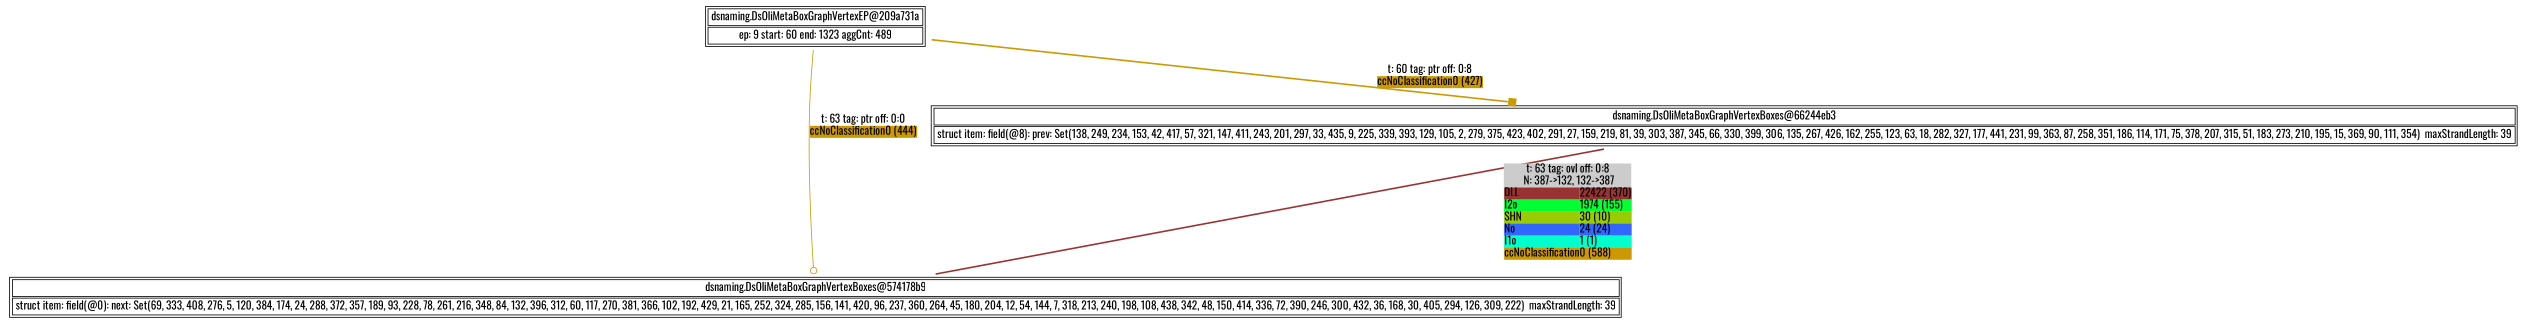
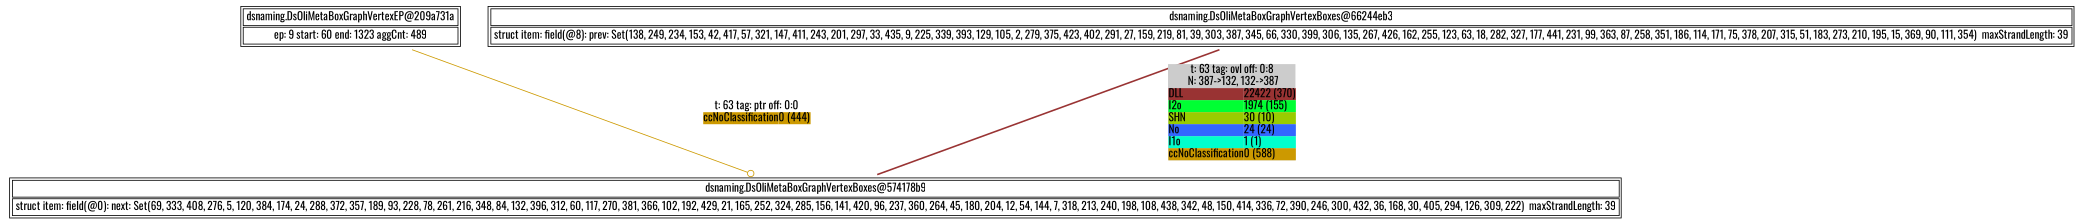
  digraph {
    fontname=Oswald
    node [fontname=Oswald shape=none]
    edge [color="#CC9900" fontname=Oswald style=bold]
    n1 [label=<<TABLE><TR><TD COLSPAN="2">dsnaming.DsOliMetaBoxGraphVertexEP@209a731a</TD></TR><TR><TD COLSPAN="2">ep: 9 start: 60 end: 1323 aggCnt: 489</TD></TR></TABLE>>]
    n2 [label=<<TABLE><TR><TD COLSPAN="2">dsnaming.DsOliMetaBoxGraphVertexBoxes@574178b9</TD></TR><TR><TD COLSPAN="2">struct item: field(@0): next: Set(69, 333, 408, 276, 5, 120, 384, 174, 24, 288, 372, 357, 189, 93, 228, 78, 261, 216, 348, 84, 132, 396, 312, 60, 117, 270, 381, 366, 102, 192, 429, 21, 165, 252, 324, 285, 156, 141, 420, 96, 237, 360, 264, 45, 180, 204, 12, 54, 144, 7, 318, 213, 240, 198, 108, 438, 342, 48, 150, 414, 336, 72, 390, 246, 300, 432, 36, 168, 30, 405, 294, 126, 309, 222)  maxStrandLength: 39</TD></TR></TABLE>>]
    n3 [label=<<TABLE><TR><TD COLSPAN="2">dsnaming.DsOliMetaBoxGraphVertexBoxes@66244eb3</TD></TR><TR><TD COLSPAN="2">struct item: field(@8): prev: Set(138, 249, 234, 153, 42, 417, 57, 321, 147, 411, 243, 201, 297, 33, 435, 9, 225, 339, 393, 129, 105, 2, 279, 375, 423, 402, 291, 27, 159, 219, 81, 39, 303, 387, 345, 66, 330, 399, 306, 135, 267, 426, 162, 255, 123, 63, 18, 282, 327, 177, 441, 231, 99, 363, 87, 258, 351, 186, 114, 171, 75, 378, 207, 315, 51, 183, 273, 210, 195, 15, 369, 90, 111, 354)  maxStrandLength: 39</TD></TR></TABLE>>]
    subgraph sub_1 {
      rankdir=LR
      n1
      n2
      n3
    }
    n1 -> n2 [arrowhead=odot label=<<TABLE BORDER="0" ALIGN="left" COLOR="black" CELLBORDER="0"  CELLPADDING="0" CELLSPACING="0"><TR><TD COLSPAN="2">t: 63 tag: ptr off: 0:0</TD></TR><TR><TD ALIGN="left" BGCOLOR="#CC9900">ccNoClassification</TD><TD ALIGN="left" BGCOLOR="#CC9900">0 (444)</TD></TR></TABLE>> style=solid]
-   n1 -> n3 [arrowhead=box label=<<TABLE BORDER="0" ALIGN="left" COLOR="black" CELLBORDER="0"  CELLPADDING="0" CELLSPACING="0"><TR><TD COLSPAN="2">t: 60 tag: ptr off: 0:8</TD></TR><TR><TD ALIGN="left" BGCOLOR="#CC9900">ccNoClassification</TD><TD ALIGN="left" BGCOLOR="#CC9900">0 (427)</TD></TR></TABLE>>]
    n3 -> n2 [color="#993333" dir=none label=<<TABLE BORDER="0" ALIGN="left" BGCOLOR="#CCCCCC" COLOR="black" CELLBORDER="0" CELLPADDING="0" CELLSPACING="0"><TR><TD COLSPAN="2">t: 63 tag: ovl off: 0:8</TD></TR><TR><TD COLSPAN="2"> N: 387-&gt;132, 132-&gt;387</TD></TR><TR><TD ALIGN="left" BGCOLOR="#993333">DLL</TD><TD ALIGN="left" BGCOLOR="#993333">22422 (370)</TD></TR><TR><TD ALIGN="left" BGCOLOR="#00FF33">I2o</TD><TD ALIGN="left" BGCOLOR="#00FF33">1974 (155)</TD></TR><TR><TD ALIGN="left" BGCOLOR="#99CC00">SHN</TD><TD ALIGN="left" BGCOLOR="#99CC00">30 (10)</TD></TR><TR><TD ALIGN="left" BGCOLOR="#3366FF">No</TD><TD ALIGN="left" BGCOLOR="#3366FF">24 (24)</TD></TR><TR><TD ALIGN="left" BGCOLOR="#00FFCC">I1o</TD><TD ALIGN="left" BGCOLOR="#00FFCC">1 (1)</TD></TR><TR><TD ALIGN="left" BGCOLOR="#CC9900">ccNoClassification</TD><TD ALIGN="left" BGCOLOR="#CC9900">0 (588)</TD></TR></TABLE>>]
  }
